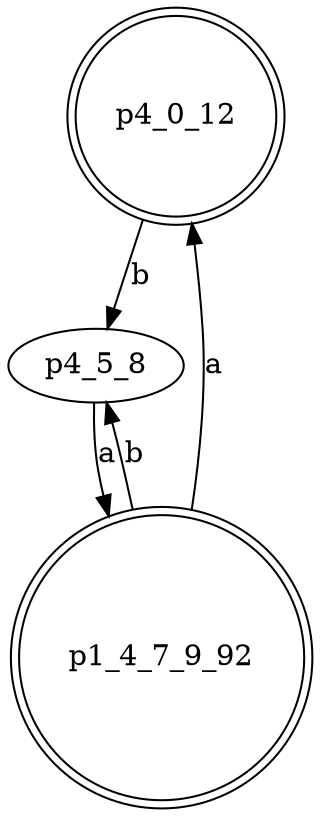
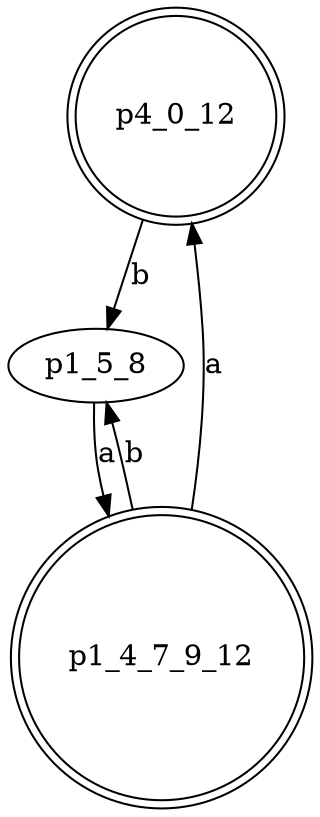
  digraph {
    node [shape=doublecircle]
    n1 [label=p4_0_12]
-   n2 [label=p4_5_8 shape=""]
-   n3 [label=p1_4_7_9_92]
+   n2 [label=p1_5_8 shape=""]
+   n3 [label=p1_4_7_9_12]
    n1 -> n2 [label=b]
    n2 -> n3 [label=a]
    n3 -> n1 [label=a]
    n3 -> n2 [label=b]
  }
